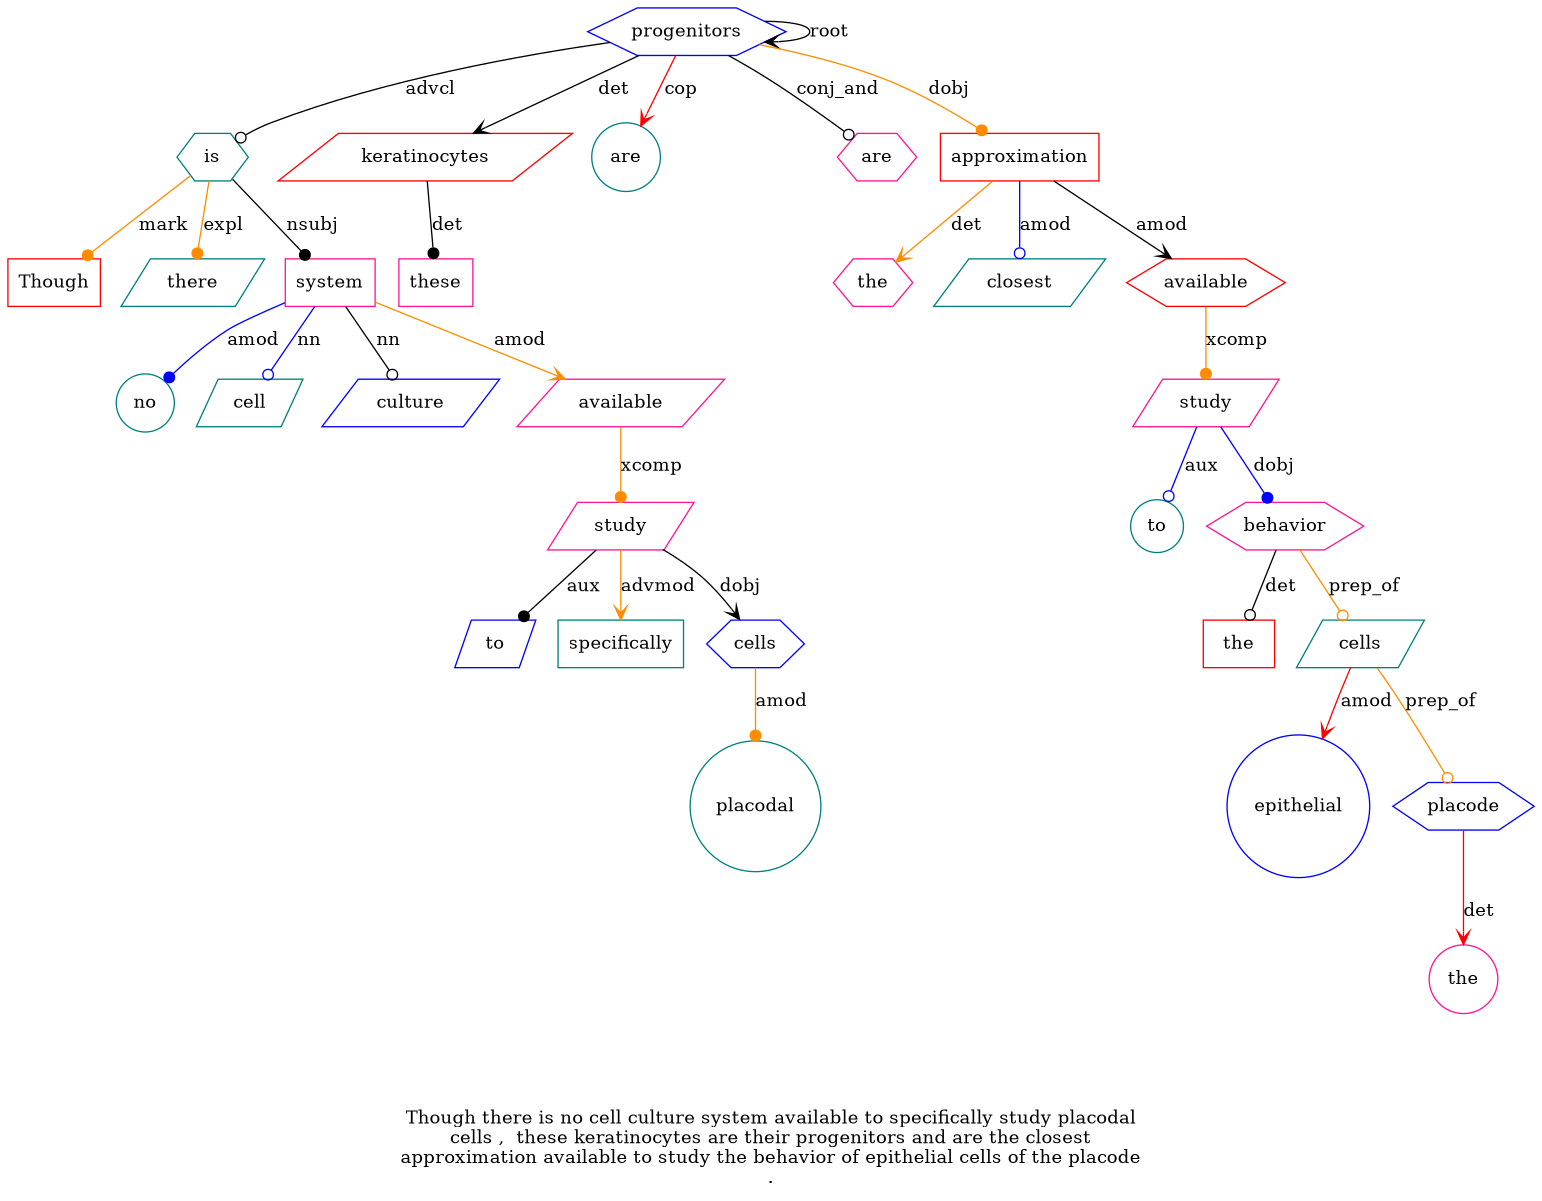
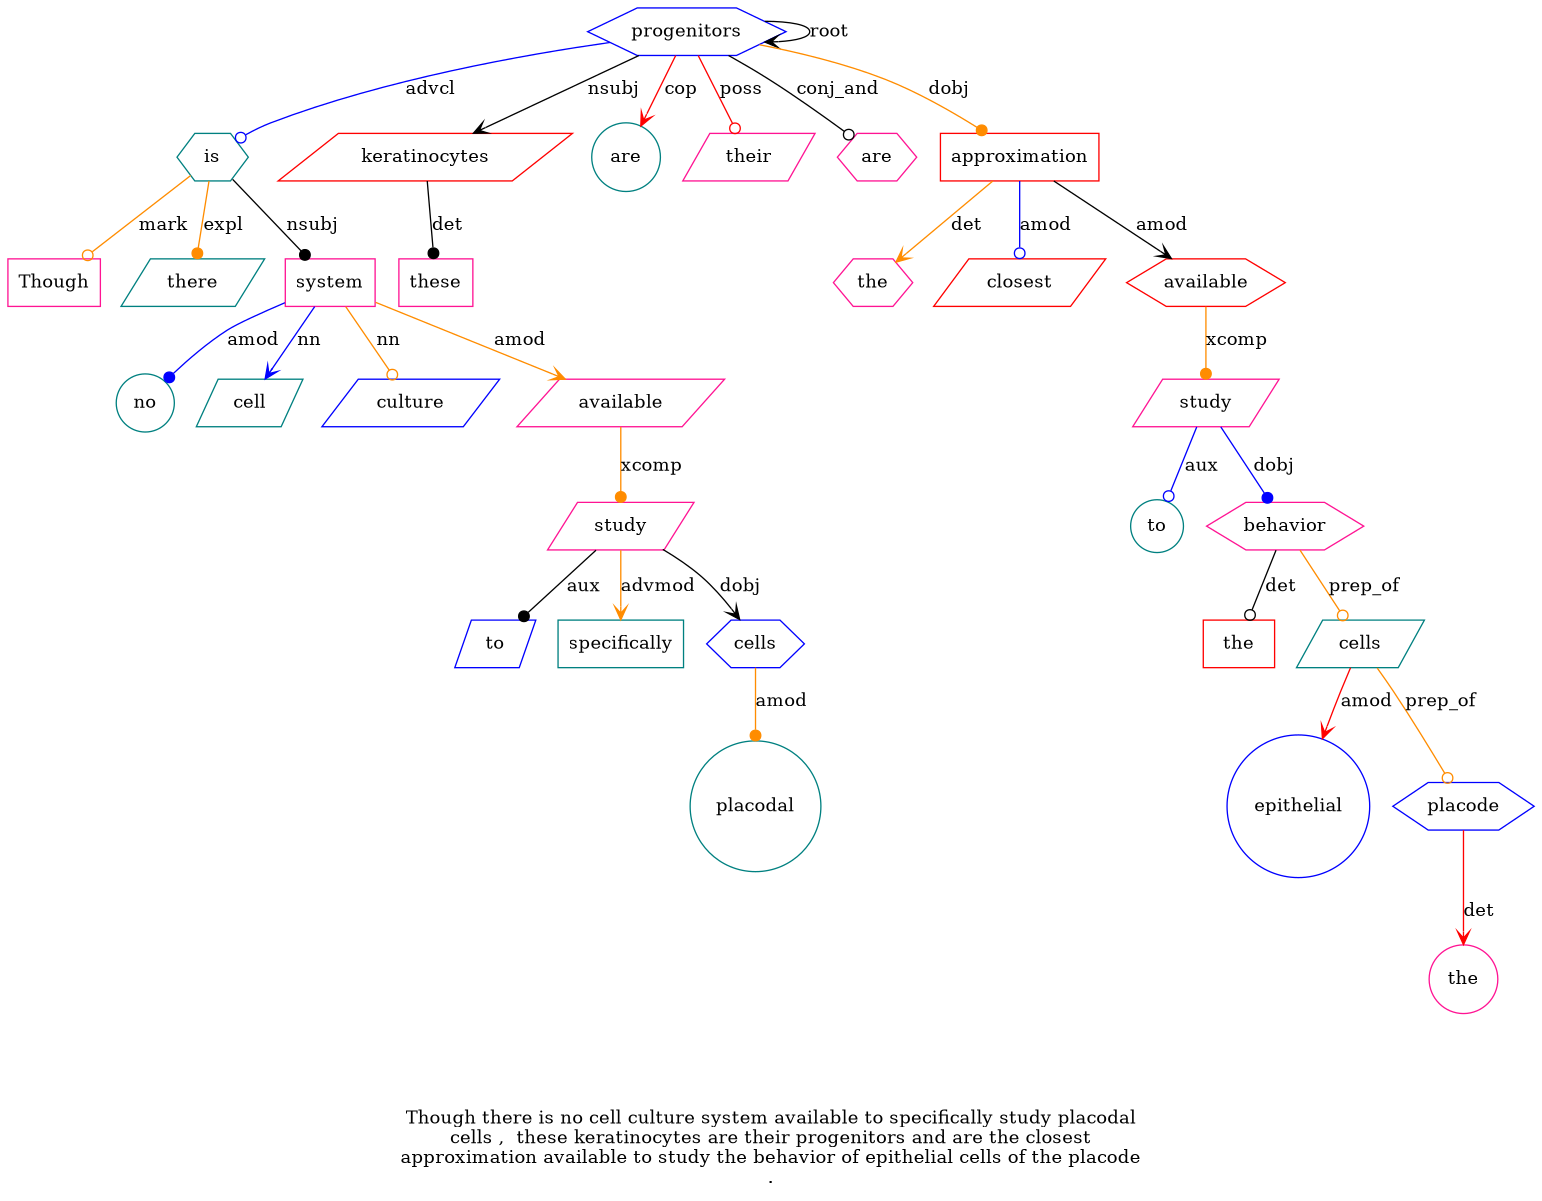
  digraph {
    label="Though there is no cell culture system available to specifically study placodal\ncells ,  these keratinocytes are their progenitors and are the closest\napproximation available to study the behavior of epithelial cells of the placode\n."
    node [color=teal fillcolor=white shape=parallelogram style=filled]
    edge [arrowhead=dot color=darkorange]
    n1 [label=is shape=hexagon]
-   n2 [color=red label=Though shape=box]
+   n2 [color=deeppink label=Though shape=box]
    n3 [label=there]
    n4 [color=deeppink label=system shape=box]
    n5 [label=no shape=circle]
    n6 [label=cell]
    n7 [color=blue label=culture]
    n8 [color=deeppink label=available]
    n9 [color=blue label=progenitors shape=hexagon]
    n10 [color=red label=keratinocytes]
    n11 [label=are shape=circle]
+   n12 [color=deeppink label=their]
    n13 [color=deeppink label=are shape=hexagon]
    n14 [color=red label=approximation shape=box]
    n15 [color=deeppink label=these shape=box]
    n16 [color=deeppink label=the shape=hexagon]
-   n17 [label=closest]
+   n17 [color=red label=closest]
    n18 [color=red label=available shape=hexagon]
    n19 [color=deeppink label=study]
    n20 [color=blue label=to]
    n21 [label=specifically shape=box]
    n22 [color=blue label=cells shape=hexagon]
    n23 [label=placodal shape=circle]
    n24 [color=deeppink label=study]
    n25 [label=to shape=circle]
    n26 [color=deeppink label=behavior shape=hexagon]
    n27 [color=red label=the shape=box]
    n28 [label=cells]
    n29 [color=blue label=epithelial shape=circle]
    n30 [color=blue label=placode shape=hexagon]
    n31 [color=deeppink label=the shape=circle]
-   n1 -> n2 [label=mark]
+   n1 -> n2 [arrowhead=odot label=mark]
    n1 -> n3 [label=expl]
    n1 -> n4 [color=black label=nsubj]
    n4 -> n5 [color=blue label=amod]
-   n4 -> n6 [arrowhead=odot color=blue label=nn]
-   n4 -> n7 [arrowhead=odot color=black label=nn]
+   n4 -> n6 [arrowhead=vee color=blue label=nn]
+   n4 -> n7 [arrowhead=odot label=nn]
    n4 -> n8 [arrowhead=vee label=amod]
    n8 -> n19 [label=xcomp]
-   n9 -> n1 [arrowhead=odot color=black label=advcl]
+   n9 -> n1 [arrowhead=odot color=blue label=advcl]
    n9 -> n9 [arrowhead=vee color=black label=root]
-   n9 -> n10 [arrowhead=vee color=black label=det]
+   n9 -> n10 [arrowhead=vee color=black label=nsubj]
    n9 -> n11 [arrowhead=vee color=red label=cop]
+   n9 -> n12 [arrowhead=odot color=red label=poss]
    n9 -> n13 [arrowhead=odot color=black label=conj_and]
    n9 -> n14 [label=dobj]
    n10 -> n15 [color=black label=det]
    n14 -> n16 [arrowhead=vee label=det]
    n14 -> n17 [arrowhead=odot color=blue label=amod]
    n14 -> n18 [arrowhead=vee color=black label=amod]
    n18 -> n24 [label=xcomp]
    n19 -> n20 [color=black label=aux]
    n19 -> n21 [arrowhead=vee label=advmod]
    n19 -> n22 [arrowhead=vee color=black label=dobj]
    n22 -> n23 [label=amod]
    n24 -> n25 [arrowhead=odot color=blue label=aux]
    n24 -> n26 [color=blue label=dobj]
    n26 -> n27 [arrowhead=odot color=black label=det]
    n26 -> n28 [arrowhead=odot label=prep_of]
    n28 -> n29 [arrowhead=vee color=red label=amod]
    n28 -> n30 [arrowhead=odot label=prep_of]
    n30 -> n31 [arrowhead=vee color=red label=det]
  }
